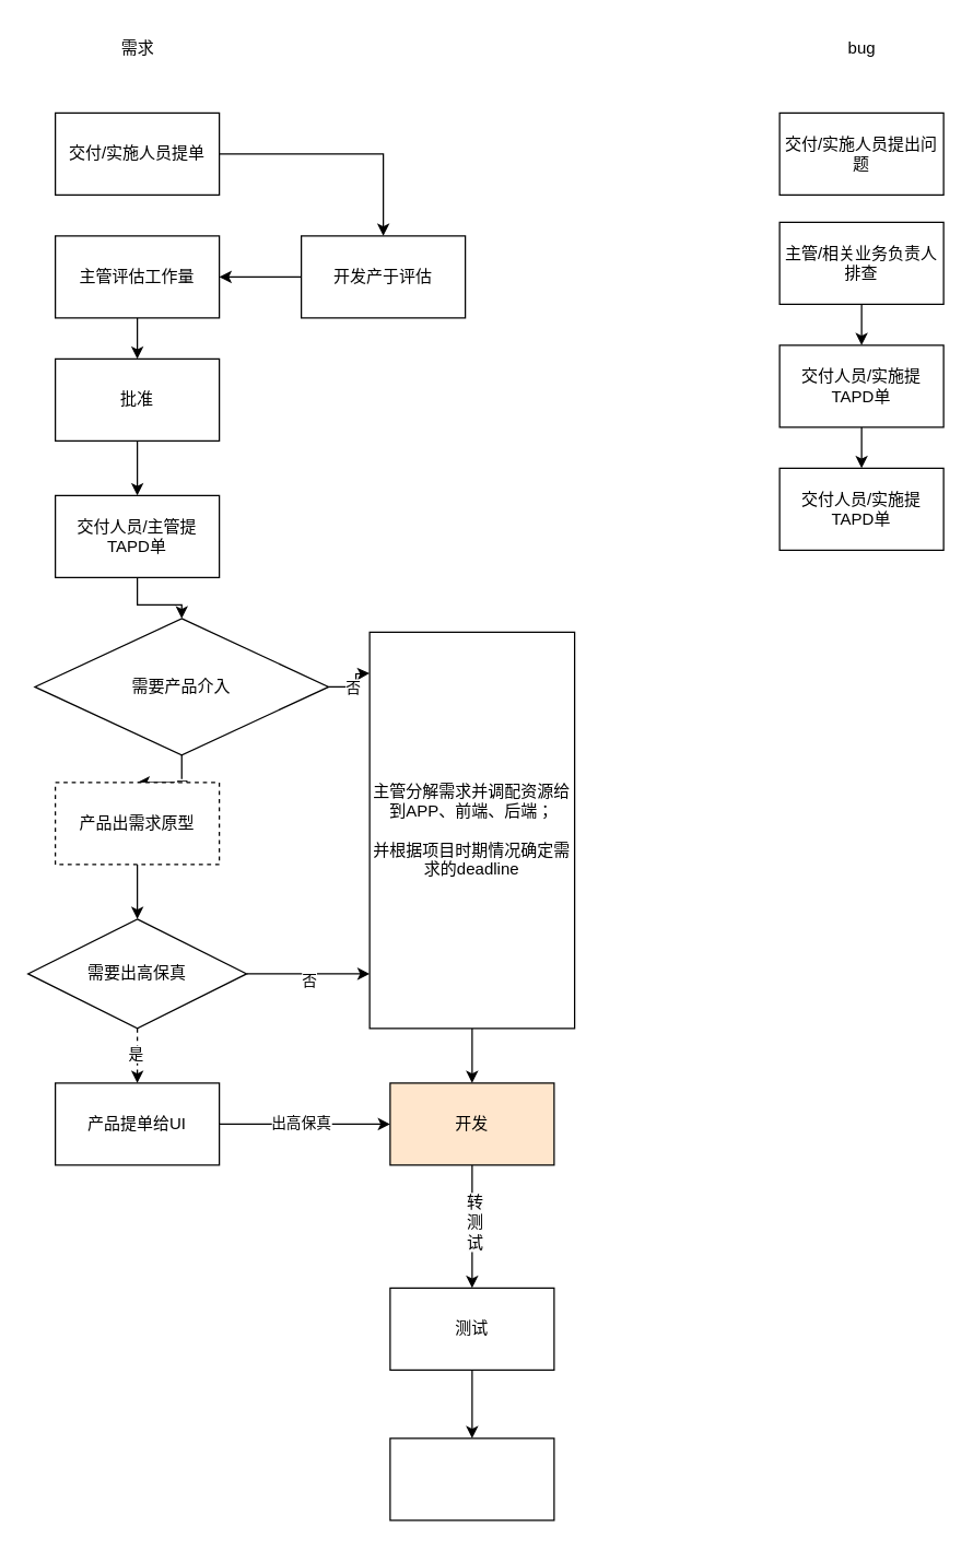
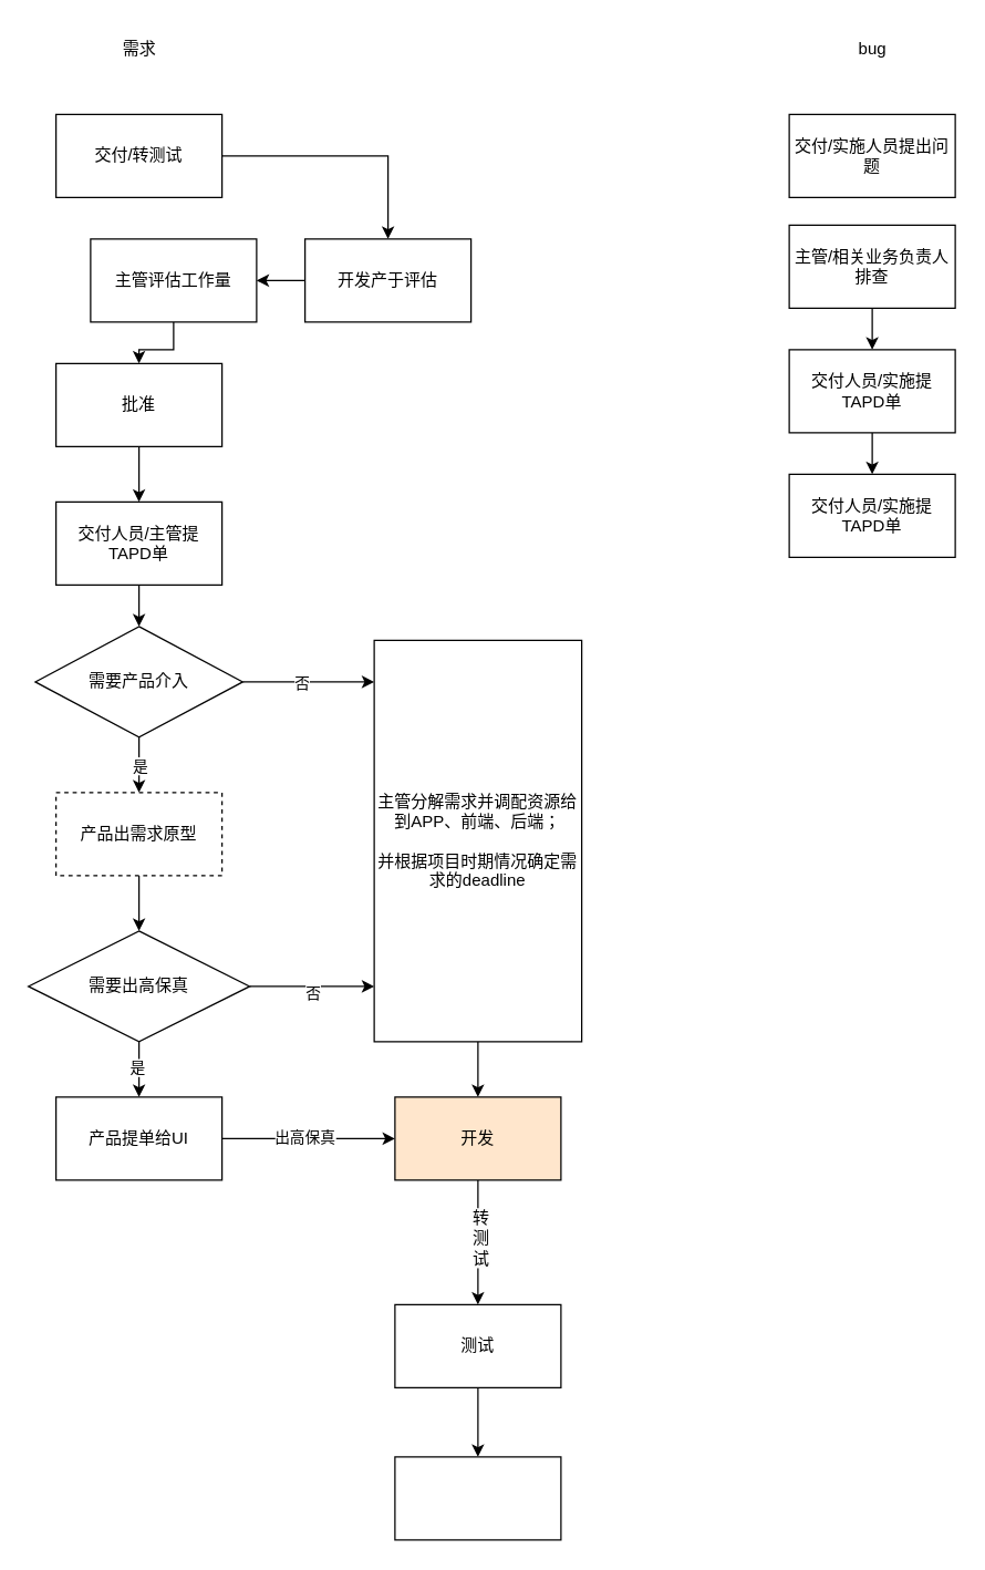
  <mxCell id="0" />
  <mxCell id="1" parent="0" />
  <mxCell id="2" value="" style="edgeStyle=orthogonalEdgeStyle;rounded=0;orthogonalLoop=1;jettySize=auto;html=1;" parent="1" source="3" target="39" edge="1"><mxGeometry relative="1" as="geometry" /></mxCell>
- <mxCell id="3" value="交付/实施人员提单" style="whiteSpace=wrap;html=1;" parent="1" vertex="1"><mxGeometry x="40" y="82" width="120" height="60" as="geometry" /></mxCell>
+ <mxCell id="3" value="交付/转测试" style="whiteSpace=wrap;html=1;" parent="1" vertex="1"><mxGeometry x="40" y="82" width="120" height="60" as="geometry" /></mxCell>
  <mxCell id="4" value="需求" style="text;html=1;align=center;verticalAlign=middle;resizable=0;points=[];autosize=1;strokeColor=none;fillColor=none;" parent="1" vertex="1"><mxGeometry x="75" y="20" width="50" height="30" as="geometry" /></mxCell>
  <mxCell id="5" value="bug" style="text;html=1;align=center;verticalAlign=middle;resizable=0;points=[];autosize=1;strokeColor=none;fillColor=none;" parent="1" vertex="1"><mxGeometry x="610" y="20" width="40" height="30" as="geometry" /></mxCell>
  <mxCell id="6" value="" style="edgeStyle=orthogonalEdgeStyle;rounded=0;orthogonalLoop=1;jettySize=auto;html=1;" parent="1" source="7" target="9" edge="1"><mxGeometry relative="1" as="geometry" /></mxCell>
- <mxCell id="7" value="主管评估工作量" style="whiteSpace=wrap;html=1;" parent="1" vertex="1"><mxGeometry x="40" y="172" width="120" height="60" as="geometry" /></mxCell>
+ <mxCell id="7" value="主管评估工作量" style="whiteSpace=wrap;html=1;" parent="1" vertex="1"><mxGeometry x="65" y="172" width="120" height="60" as="geometry" /></mxCell>
  <mxCell id="8" value="" style="edgeStyle=orthogonalEdgeStyle;rounded=0;orthogonalLoop=1;jettySize=auto;html=1;" parent="1" source="9" target="11" edge="1"><mxGeometry relative="1" as="geometry" /></mxCell>
  <mxCell id="9" value="批准" style="whiteSpace=wrap;html=1;" parent="1" vertex="1"><mxGeometry x="40" y="262" width="120" height="60" as="geometry" /></mxCell>
  <mxCell id="10" value="" style="edgeStyle=orthogonalEdgeStyle;rounded=0;orthogonalLoop=1;jettySize=auto;html=1;" parent="1" source="11" target="16" edge="1"><mxGeometry relative="1" as="geometry" /></mxCell>
  <mxCell id="11" value="交付人员/主管提TAPD单" style="whiteSpace=wrap;html=1;" parent="1" vertex="1"><mxGeometry x="40" y="362" width="120" height="60" as="geometry" /></mxCell>
  <mxCell id="12" value="" style="edgeStyle=orthogonalEdgeStyle;rounded=0;orthogonalLoop=1;jettySize=auto;html=1;" parent="1" source="16" target="24" edge="1"><mxGeometry relative="1" as="geometry" /></mxCell>
  <mxCell id="13" value="是" style="edgeLabel;html=1;align=center;verticalAlign=middle;resizable=0;points=[];" vertex="1" connectable="0" parent="12"><mxGeometry x="-0.55" y="-1" relative="1" as="geometry"><mxPoint x="1" y="11" as="offset" /></mxGeometry></mxCell>
  <mxCell id="14" value="" style="edgeStyle=orthogonalEdgeStyle;rounded=0;orthogonalLoop=1;jettySize=auto;html=1;" edge="1" parent="1" source="16"><mxGeometry relative="1" as="geometry"><mxPoint x="270" y="492" as="targetPoint" /></mxGeometry></mxCell>
  <mxCell id="15" value="否" style="edgeLabel;html=1;align=center;verticalAlign=middle;resizable=0;points=[];" vertex="1" connectable="0" parent="14"><mxGeometry x="-0.116" relative="1" as="geometry"><mxPoint as="offset" /></mxGeometry></mxCell>
- <mxCell id="16" value="需要产品介入" style="rhombus;whiteSpace=wrap;html=1;" parent="1" vertex="1"><mxGeometry x="25" y="452" width="215" height="100" as="geometry" /></mxCell>
+ <mxCell id="16" value="需要产品介入" style="rhombus;whiteSpace=wrap;html=1;" parent="1" vertex="1"><mxGeometry x="25" y="452" width="150" height="80" as="geometry" /></mxCell>
  <mxCell id="17" value="交付/实施人员提出问题" style="rounded=0;whiteSpace=wrap;html=1;" parent="1" vertex="1"><mxGeometry x="570" y="82" width="120" height="60" as="geometry" /></mxCell>
  <mxCell id="18" value="" style="edgeStyle=orthogonalEdgeStyle;rounded=0;orthogonalLoop=1;jettySize=auto;html=1;" parent="1" source="19" target="21" edge="1"><mxGeometry relative="1" as="geometry" /></mxCell>
  <mxCell id="19" value="主管/相关业务负责人排查" style="whiteSpace=wrap;html=1;" parent="1" vertex="1"><mxGeometry x="570" y="162" width="120" height="60" as="geometry" /></mxCell>
  <mxCell id="20" value="" style="edgeStyle=orthogonalEdgeStyle;rounded=0;orthogonalLoop=1;jettySize=auto;html=1;" parent="1" source="21" target="22" edge="1"><mxGeometry relative="1" as="geometry" /></mxCell>
  <mxCell id="21" value="交付人员/实施提TAPD单" style="whiteSpace=wrap;html=1;" parent="1" vertex="1"><mxGeometry x="570" y="252" width="120" height="60" as="geometry" /></mxCell>
  <mxCell id="22" value="交付人员/实施提TAPD单" style="whiteSpace=wrap;html=1;" parent="1" vertex="1"><mxGeometry x="570" y="342" width="120" height="60" as="geometry" /></mxCell>
  <mxCell id="23" value="" style="edgeStyle=orthogonalEdgeStyle;rounded=0;orthogonalLoop=1;jettySize=auto;html=1;" edge="1" parent="1" source="24"><mxGeometry relative="1" as="geometry"><mxPoint x="100" y="672" as="targetPoint" /></mxGeometry></mxCell>
  <mxCell id="24" value="产品出需求原型" style="whiteSpace=wrap;html=1;dashed=1;" parent="1" vertex="1"><mxGeometry x="40" y="572" width="120" height="60" as="geometry" /></mxCell>
- <mxCell id="25" value="" style="edgeStyle=orthogonalEdgeStyle;rounded=0;orthogonalLoop=1;jettySize=auto;html=1;dashed=1;" edge="1" parent="1" source="29" target="32"><mxGeometry relative="1" as="geometry" /></mxCell>
+ <mxCell id="25" value="" style="edgeStyle=orthogonalEdgeStyle;rounded=0;orthogonalLoop=1;jettySize=auto;html=1;" edge="1" parent="1" source="29" target="32"><mxGeometry relative="1" as="geometry" /></mxCell>
  <mxCell id="26" value="是" style="edgeLabel;html=1;align=center;verticalAlign=middle;resizable=0;points=[];" vertex="1" connectable="0" parent="25"><mxGeometry x="-0.1" y="-2" relative="1" as="geometry"><mxPoint as="offset" /></mxGeometry></mxCell>
  <mxCell id="27" value="" style="edgeStyle=orthogonalEdgeStyle;rounded=0;orthogonalLoop=1;jettySize=auto;html=1;" edge="1" parent="1" source="29"><mxGeometry relative="1" as="geometry"><mxPoint x="270" y="712" as="targetPoint" /></mxGeometry></mxCell>
  <mxCell id="28" value="否" style="edgeLabel;html=1;align=center;verticalAlign=middle;resizable=0;points=[];" vertex="1" connectable="0" parent="27"><mxGeometry x="0.02" y="-4" relative="1" as="geometry"><mxPoint as="offset" /></mxGeometry></mxCell>
  <mxCell id="29" value="需要出高保真" style="rhombus;whiteSpace=wrap;html=1;" vertex="1" parent="1"><mxGeometry x="20" y="672" width="160" height="80" as="geometry" /></mxCell>
  <mxCell id="30" style="edgeStyle=orthogonalEdgeStyle;rounded=0;orthogonalLoop=1;jettySize=auto;html=1;exitX=1;exitY=0.5;exitDx=0;exitDy=0;entryX=0;entryY=0.5;entryDx=0;entryDy=0;" edge="1" parent="1" source="32" target="37"><mxGeometry relative="1" as="geometry" /></mxCell>
  <mxCell id="31" value="出高保真" style="edgeLabel;html=1;align=center;verticalAlign=middle;resizable=0;points=[];" vertex="1" connectable="0" parent="30"><mxGeometry x="-0.056" y="2" relative="1" as="geometry"><mxPoint as="offset" /></mxGeometry></mxCell>
  <mxCell id="32" value="产品提单给UI" style="whiteSpace=wrap;html=1;" vertex="1" parent="1"><mxGeometry x="40" y="792" width="120" height="60" as="geometry" /></mxCell>
  <mxCell id="33" value="" style="edgeStyle=orthogonalEdgeStyle;rounded=0;orthogonalLoop=1;jettySize=auto;html=1;" edge="1" parent="1" source="34" target="37"><mxGeometry relative="1" as="geometry" /></mxCell>
  <mxCell id="34" value="主管分解需求并调配资源给到APP、前端、后端；&lt;br&gt;&lt;br&gt;并根据项目时期情况确定需求的deadline" style="rounded=0;whiteSpace=wrap;html=1;" vertex="1" parent="1"><mxGeometry x="270" y="462" width="150" height="290" as="geometry" /></mxCell>
  <mxCell id="35" value="" style="edgeStyle=orthogonalEdgeStyle;rounded=0;orthogonalLoop=1;jettySize=auto;html=1;" edge="1" parent="1" source="37" target="41"><mxGeometry relative="1" as="geometry" /></mxCell>
  <mxCell id="36" value="&lt;span style=&quot;font-size: 12px; text-wrap-mode: wrap; background-color: rgb(251, 251, 251);&quot;&gt;转测试&lt;/span&gt;" style="edgeLabel;html=1;align=center;verticalAlign=middle;resizable=0;points=[];" vertex="1" connectable="0" parent="35"><mxGeometry x="-0.1" y="1" relative="1" as="geometry"><mxPoint as="offset" /></mxGeometry></mxCell>
  <mxCell id="37" value="开发" style="whiteSpace=wrap;html=1;rounded=0;fillColor=#ffe6cc;" vertex="1" parent="1"><mxGeometry x="285" y="792" width="120" height="60" as="geometry" /></mxCell>
  <mxCell id="38" value="" style="edgeStyle=orthogonalEdgeStyle;rounded=0;orthogonalLoop=1;jettySize=auto;html=1;" edge="1" parent="1" source="39" target="7"><mxGeometry relative="1" as="geometry" /></mxCell>
  <mxCell id="39" value="开发产于评估" style="rounded=0;whiteSpace=wrap;html=1;" vertex="1" parent="1"><mxGeometry x="220" y="172" width="120" height="60" as="geometry" /></mxCell>
  <mxCell id="40" value="" style="edgeStyle=orthogonalEdgeStyle;rounded=0;orthogonalLoop=1;jettySize=auto;html=1;" edge="1" parent="1" source="41" target="42"><mxGeometry relative="1" as="geometry" /></mxCell>
  <mxCell id="41" value="测试" style="whiteSpace=wrap;html=1;rounded=0;" vertex="1" parent="1"><mxGeometry x="285" y="942" width="120" height="60" as="geometry" /></mxCell>
  <mxCell id="42" value="" style="whiteSpace=wrap;html=1;rounded=0;" vertex="1" parent="1"><mxGeometry x="285" y="1052" width="120" height="60" as="geometry" /></mxCell>
